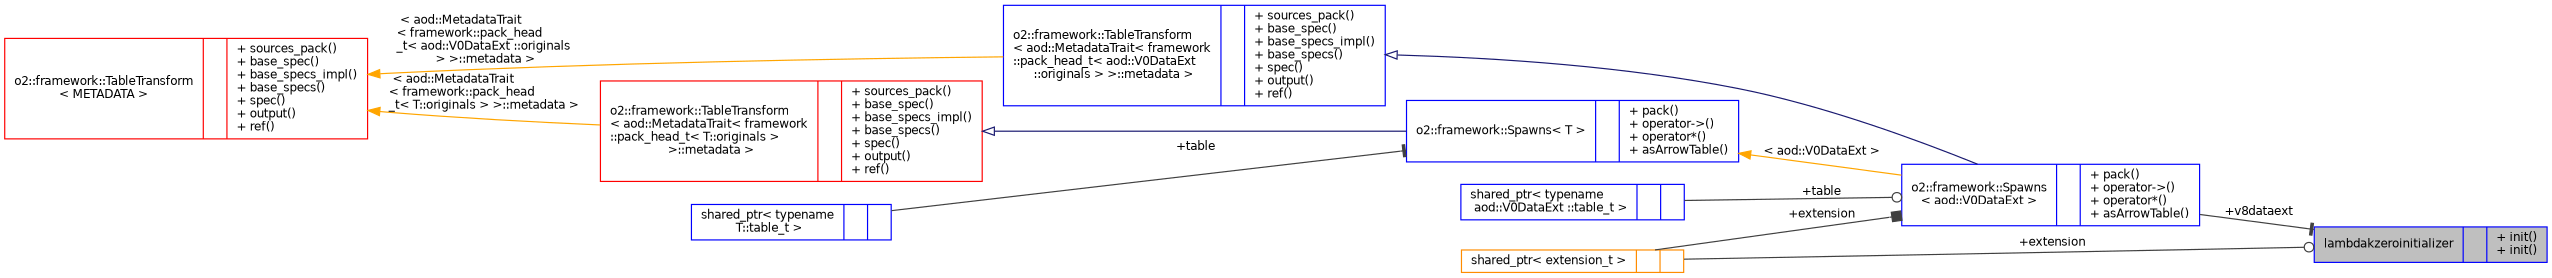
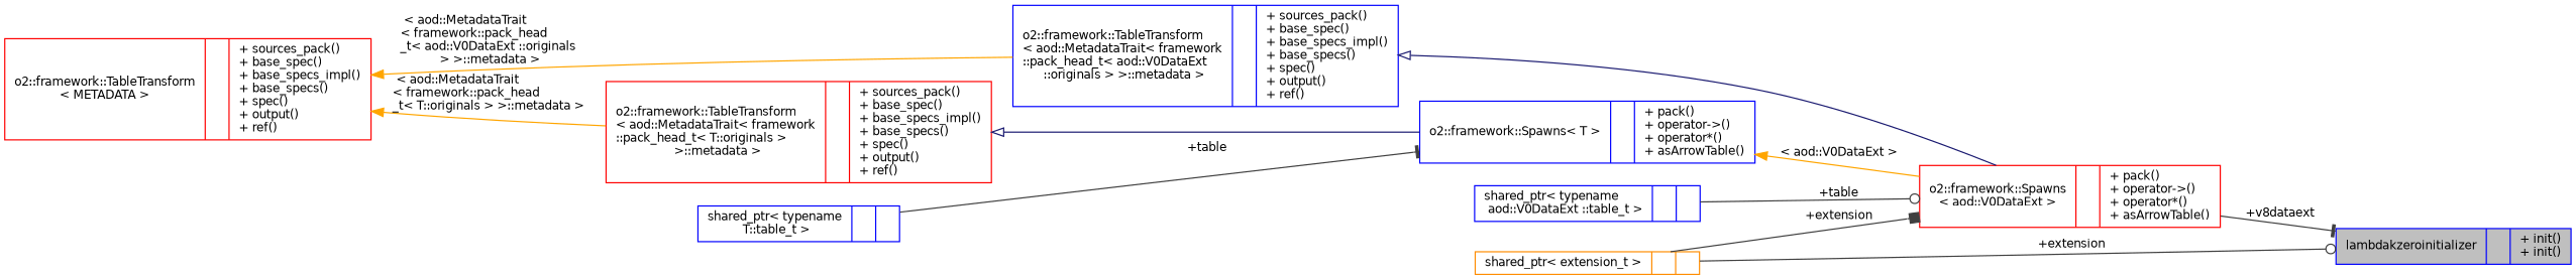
  digraph {
    rankdir=LR
    node [color=blue fontname=Helvetica fontsize=10 shape=record]
    edge [color=grey25 fontname=Helvetica fontsize=10 labelfontname=Helvetica labelfontsize=10 style=solid]
    n1 [fillcolor=grey75 fontcolor=black height=0.2 label="{lambdakzeroinitializer\n||+ init()\l+ init()\l}" style=filled width=0.4]
-   n2 [height=0.2 label="{o2::framework::Spawns\l\< aod::V0DataExt \>\n||+ pack()\l+ operator-\>()\l+ operator*()\l+ asArrowTable()\l}" width=0.4]
+   n2 [color=red height=0.2 label="{o2::framework::Spawns\l\< aod::V0DataExt \>\n||+ pack()\l+ operator-\>()\l+ operator*()\l+ asArrowTable()\l}" width=0.4]
    n3 [height=0.2 label="{o2::framework::TableTransform\l\< aod::MetadataTrait\< framework\l::pack_head_t\< aod::V0DataExt\l ::originals \> \>::metadata \>\n||+ sources_pack()\l+ base_spec()\l+ base_specs_impl()\l+ base_specs()\l+ spec()\l+ output()\l+ ref()\l}" width=0.4]
    n4 [color=red height=0.2 label="{o2::framework::TableTransform\l\< METADATA \>\n||+ sources_pack()\l+ base_spec()\l+ base_specs_impl()\l+ base_specs()\l+ spec()\l+ output()\l+ ref()\l}" width=0.4]
    n5 [color=red height=0.2 label="{o2::framework::TableTransform\l\< aod::MetadataTrait\< framework\l::pack_head_t\< T::originals \>\l \>::metadata \>\n||+ sources_pack()\l+ base_spec()\l+ base_specs_impl()\l+ base_specs()\l+ spec()\l+ output()\l+ ref()\l}" width=0.4]
    n6 [height=0.2 label="{o2::framework::Spawns\< T \>\n||+ pack()\l+ operator-\>()\l+ operator*()\l+ asArrowTable()\l}" width=0.4]
    n7 [height=0.2 label="{shared_ptr\< typename\l aod::V0DataExt ::table_t \>\n||}" width=0.4]
    n8 [color=darkorange height=0.2 label="{shared_ptr\< extension_t \>\n||}" width=0.4]
    n9 [height=0.2 label="{shared_ptr\< typename\l T::table_t \>\n||}" width=0.4]
    n2 -> n1 [arrowhead=tee label=" +v8dataext"]
    n3 -> n2 [arrowtail=onormal color=midnightblue dir=back]
    n4 -> n3 [color=orange dir=back label=" \< aod::MetadataTrait\l\< framework::pack_head\l_t\< aod::V0DataExt ::originals\l \> \>::metadata \>"]
    n4 -> n5 [color=orange dir=back label=" \< aod::MetadataTrait\l\< framework::pack_head\l_t\< T::originals \> \>::metadata \>"]
    n5 -> n6 [arrowtail=onormal color=midnightblue dir=back]
    n6 -> n2 [color=orange dir=back label=" \< aod::V0DataExt \>"]
    n7 -> n2 [arrowhead=odot label=" +table"]
    n8 -> n1 [arrowhead=odot label=" +extension"]
    n8 -> n2 [arrowhead=box label=" +extension"]
    n9 -> n6 [arrowhead=tee label=" +table"]
  }
